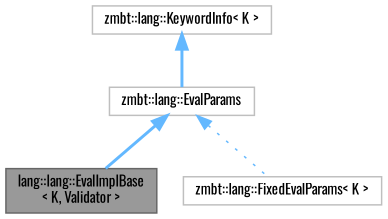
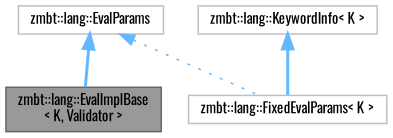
  digraph {
    fontname=Oswald
    node [color=grey75 fillcolor=white fontname=Oswald fontsize=10 shape=box style=filled]
    edge [color=steelblue1 dir=back fontname=Oswald fontsize=10 labelfontname=Helvetica labelfontsize=10 style=bold]
-   n1 [color=gray40 fillcolor=grey60 fontcolor=black height=0.2 label="lang::lang::EvalImplBase\l\< K, Validator \>" width=0.4]
+   n1 [color=gray40 fillcolor=grey60 fontcolor=black height=0.2 label="zmbt::lang::EvalImplBase\l\< K, Validator \>" width=0.4]
    n2 [height=0.2 label="zmbt::lang::FixedEvalParams\< K \>" width=0.4]
    n3 [height=0.2 label="zmbt::lang::EvalParams" width=0.4]
    n4 [height=0.2 label="zmbt::lang::KeywordInfo\< K \>" width=0.4]
    n3 -> n1
    n3 -> n2 [style=dotted]
-   n4 -> n3
+   n4 -> n2
  }
